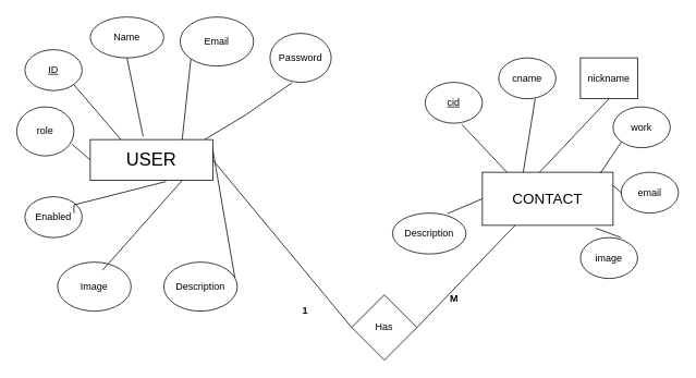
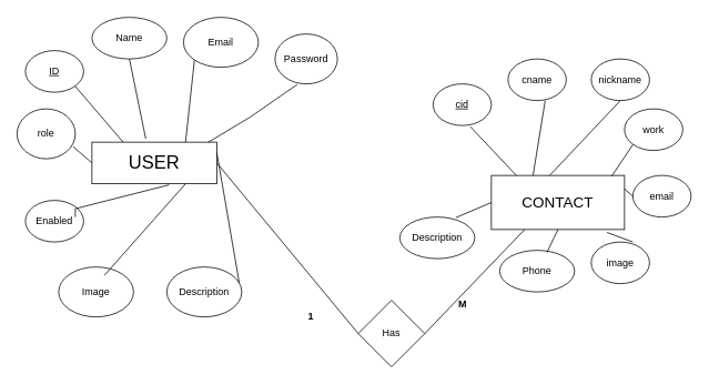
  <mxCell id="0" />
  <mxCell id="1" parent="0" />
  <mxCell id="2" value="&lt;font style=&quot;font-size: 22px;&quot;&gt;USER&lt;/font&gt;" style="rounded=0;whiteSpace=wrap;html=1;" vertex="1" parent="1"><mxGeometry x="110" y="170" width="150" height="50" as="geometry" /></mxCell>
  <mxCell id="3" value="&lt;font style=&quot;font-size: 18px;&quot;&gt;CONTACT&lt;/font&gt;" style="rounded=0;whiteSpace=wrap;html=1;" vertex="1" parent="1"><mxGeometry x="590" y="210" width="160" height="65" as="geometry" /></mxCell>
  <mxCell id="4" value="&lt;u&gt;ID&lt;/u&gt;" style="ellipse;whiteSpace=wrap;html=1;" vertex="1" parent="1"><mxGeometry x="30" y="60" width="70" height="50" as="geometry" /></mxCell>
  <mxCell id="5" value="Email" style="ellipse;whiteSpace=wrap;html=1;" vertex="1" parent="1"><mxGeometry x="220" y="20" width="90" height="60" as="geometry" /></mxCell>
  <mxCell id="6" value="Name" style="ellipse;whiteSpace=wrap;html=1;" vertex="1" parent="1"><mxGeometry x="110" y="20" width="90" height="50" as="geometry" /></mxCell>
  <mxCell id="7" value="Password" style="ellipse;whiteSpace=wrap;html=1;" vertex="1" parent="1"><mxGeometry x="330" y="40" width="75" height="60" as="geometry" /></mxCell>
  <mxCell id="8" value="Description" style="ellipse;whiteSpace=wrap;html=1;" vertex="1" parent="1"><mxGeometry x="200" y="320" width="90" height="60" as="geometry" /></mxCell>
  <mxCell id="9" value="Image" style="ellipse;whiteSpace=wrap;html=1;" vertex="1" parent="1"><mxGeometry x="70" y="320" width="90" height="60" as="geometry" /></mxCell>
  <mxCell id="10" value="role" style="ellipse;whiteSpace=wrap;html=1;" vertex="1" parent="1"><mxGeometry y="130" width="70" height="60" as="geometry" x="20" /></mxCell>
  <mxCell id="11" value="Enabled" style="ellipse;whiteSpace=wrap;html=1;" vertex="1" parent="1"><mxGeometry x="30" y="240" width="70" height="50" as="geometry" /></mxCell>
  <mxCell id="12" value="" style="endArrow=none;html=1;rounded=0;exitX=0.5;exitY=1;exitDx=0;exitDy=0;entryX=0.431;entryY=-0.08;entryDx=0;entryDy=0;entryPerimeter=0;" edge="1" parent="1" source="6" target="2"><mxGeometry width="50" height="50" relative="1" as="geometry"><mxPoint x="400" y="220" as="sourcePoint" /><mxPoint x="450" y="170" as="targetPoint" /></mxGeometry></mxCell>
  <mxCell id="13" value="" style="endArrow=none;html=1;rounded=0;exitX=0;exitY=1;exitDx=0;exitDy=0;entryX=0.75;entryY=0;entryDx=0;entryDy=0;" edge="1" parent="1" source="5" target="2"><mxGeometry width="50" height="50" relative="1" as="geometry"><mxPoint x="400" y="220" as="sourcePoint" /><mxPoint x="450" y="170" as="targetPoint" /></mxGeometry></mxCell>
  <mxCell id="14" value="" style="endArrow=none;html=1;rounded=0;exitX=0.356;exitY=1.011;exitDx=0;exitDy=0;exitPerimeter=0;" edge="1" parent="1" source="7"><mxGeometry width="50" height="50" relative="1" as="geometry"><mxPoint x="243" y="81" as="sourcePoint" /><mxPoint x="250" y="170" as="targetPoint" /><Array as="points"><mxPoint x="300" y="140" /></Array></mxGeometry></mxCell>
  <mxCell id="15" value="" style="endArrow=none;html=1;rounded=0;entryX=0.618;entryY=1.027;entryDx=0;entryDy=0;entryPerimeter=0;" edge="1" parent="1" target="2"><mxGeometry width="50" height="50" relative="1" as="geometry"><mxPoint x="90" y="260" as="sourcePoint" /><mxPoint x="260" y="180" as="targetPoint" /><Array as="points"><mxPoint x="90" y="250" /></Array></mxGeometry></mxCell>
  <mxCell id="16" value="" style="endArrow=none;html=1;rounded=0;exitX=1;exitY=0;exitDx=0;exitDy=0;entryX=1;entryY=0.25;entryDx=0;entryDy=0;" edge="1" parent="1" target="2"><mxGeometry width="50" height="50" relative="1" as="geometry"><mxPoint x="287" y="339" as="sourcePoint" /><mxPoint x="270" y="190" as="targetPoint" /><Array as="points" /></mxGeometry></mxCell>
  <mxCell id="17" value="" style="endArrow=none;html=1;rounded=0;exitX=0.5;exitY=0;exitDx=0;exitDy=0;entryX=0.75;entryY=1;entryDx=0;entryDy=0;" edge="1" parent="1" target="2"><mxGeometry width="50" height="50" relative="1" as="geometry"><mxPoint x="125" y="330" as="sourcePoint" /><mxPoint x="213" y="231" as="targetPoint" /><Array as="points" /></mxGeometry></mxCell>
  <mxCell id="18" value="" style="endArrow=none;html=1;rounded=0;exitX=1;exitY=1;exitDx=0;exitDy=0;entryX=0.25;entryY=0;entryDx=0;entryDy=0;" edge="1" parent="1" source="4" target="2"><mxGeometry width="50" height="50" relative="1" as="geometry"><mxPoint x="400" y="220" as="sourcePoint" /><mxPoint x="450" y="170" as="targetPoint" /></mxGeometry></mxCell>
  <mxCell id="19" value="" style="endArrow=none;html=1;rounded=0;exitX=0.962;exitY=0.756;exitDx=0;exitDy=0;exitPerimeter=0;entryX=0;entryY=0.5;entryDx=0;entryDy=0;" edge="1" parent="1" source="10" target="2"><mxGeometry width="50" height="50" relative="1" as="geometry"><mxPoint x="400" y="220" as="sourcePoint" /><mxPoint x="450" y="170" as="targetPoint" /></mxGeometry></mxCell>
  <mxCell id="20" value="&lt;u&gt;cid&lt;/u&gt;" style="ellipse;whiteSpace=wrap;html=1;" vertex="1" parent="1"><mxGeometry x="520" y="100" width="70" height="50" as="geometry" /></mxCell>
  <mxCell id="21" value="cname" style="ellipse;whiteSpace=wrap;html=1;" vertex="1" parent="1"><mxGeometry x="610" y="70" width="70" height="50" as="geometry" /></mxCell>
- <mxCell id="22" value="nickname" style="whiteSpace=wrap;html=1;rounded=0;" vertex="1" parent="1"><mxGeometry x="710" y="70" width="70" height="50" as="geometry" /></mxCell>
+ <mxCell id="22" value="nickname" style="ellipse;whiteSpace=wrap;html=1;" vertex="1" parent="1"><mxGeometry x="710" y="70" width="70" height="50" as="geometry" /></mxCell>
  <mxCell id="23" value="work" style="ellipse;whiteSpace=wrap;html=1;" vertex="1" parent="1"><mxGeometry x="750" y="130" width="70" height="50" as="geometry" /></mxCell>
  <mxCell id="24" value="email" style="ellipse;whiteSpace=wrap;html=1;" vertex="1" parent="1"><mxGeometry x="760" y="210" width="70" height="50" as="geometry" /></mxCell>
  <mxCell id="25" value="image" style="ellipse;whiteSpace=wrap;html=1;" vertex="1" parent="1"><mxGeometry x="710" y="290" width="70" height="50" as="geometry" /></mxCell>
+ <mxCell id="26" value="Phone" style="ellipse;whiteSpace=wrap;html=1;" vertex="1" parent="1"><mxGeometry x="600" y="300" width="90" height="50" as="geometry" /></mxCell>
  <mxCell id="27" value="Description" style="ellipse;whiteSpace=wrap;html=1;" vertex="1" parent="1"><mxGeometry x="480" y="260" width="90" height="50" as="geometry" /></mxCell>
  <mxCell id="28" value="" style="endArrow=none;html=1;rounded=0;entryX=0.638;entryY=1.027;entryDx=0;entryDy=0;entryPerimeter=0;exitX=0.188;exitY=0;exitDx=0;exitDy=0;exitPerimeter=0;" edge="1" parent="1" source="3" target="20"><mxGeometry width="50" height="50" relative="1" as="geometry"><mxPoint x="410" y="220" as="sourcePoint" /><mxPoint x="460" y="170" as="targetPoint" /></mxGeometry></mxCell>
  <mxCell id="29" value="" style="endArrow=none;html=1;rounded=0;entryX=0.638;entryY=1;entryDx=0;entryDy=0;entryPerimeter=0;exitX=0.313;exitY=0;exitDx=0;exitDy=0;exitPerimeter=0;" edge="1" parent="1" source="3" target="21"><mxGeometry width="50" height="50" relative="1" as="geometry"><mxPoint x="630" y="220" as="sourcePoint" /><mxPoint x="575" y="161" as="targetPoint" /></mxGeometry></mxCell>
  <mxCell id="30" value="" style="endArrow=none;html=1;rounded=0;entryX=0.5;entryY=1;entryDx=0;entryDy=0;exitX=0.438;exitY=0;exitDx=0;exitDy=0;exitPerimeter=0;" edge="1" parent="1" source="3" target="22"><mxGeometry width="50" height="50" relative="1" as="geometry"><mxPoint x="650" y="220" as="sourcePoint" /><mxPoint x="665" y="130" as="targetPoint" /><Array as="points" /></mxGeometry></mxCell>
  <mxCell id="31" value="" style="endArrow=none;html=1;rounded=0;entryX=0;entryY=1;entryDx=0;entryDy=0;exitX=0.904;exitY=0.013;exitDx=0;exitDy=0;exitPerimeter=0;" edge="1" parent="1" source="3" target="23"><mxGeometry width="50" height="50" relative="1" as="geometry"><mxPoint x="670" y="220" as="sourcePoint" /><mxPoint x="755" y="130" as="targetPoint" /><Array as="points" /></mxGeometry></mxCell>
  <mxCell id="32" value="" style="endArrow=none;html=1;rounded=0;entryX=0;entryY=0.5;entryDx=0;entryDy=0;exitX=1;exitY=0.25;exitDx=0;exitDy=0;" edge="1" parent="1" source="3" target="24"><mxGeometry width="50" height="50" relative="1" as="geometry"><mxPoint x="745" y="221" as="sourcePoint" /><mxPoint x="770" y="183" as="targetPoint" /><Array as="points" /></mxGeometry></mxCell>
  <mxCell id="33" value="" style="endArrow=none;html=1;rounded=0;exitX=0.748;exitY=0.013;exitDx=0;exitDy=0;exitPerimeter=0;entryX=0;entryY=0.5;entryDx=0;entryDy=0;" edge="1" parent="1" source="27" target="3"><mxGeometry width="50" height="50" relative="1" as="geometry"><mxPoint x="410" y="220" as="sourcePoint" /><mxPoint x="460" y="170" as="targetPoint" /><Array as="points" /></mxGeometry></mxCell>
+ <mxCell id="34" value="" style="endArrow=none;html=1;rounded=0;exitX=0.63;exitY=0.053;exitDx=0;exitDy=0;exitPerimeter=0;entryX=0.5;entryY=1;entryDx=0;entryDy=0;" edge="1" parent="1" source="26" target="3"><mxGeometry width="50" height="50" relative="1" as="geometry"><mxPoint x="410" y="220" as="sourcePoint" /><mxPoint x="460" y="170" as="targetPoint" /></mxGeometry></mxCell>
  <mxCell id="35" value="" style="endArrow=none;html=1;rounded=0;exitX=0.714;exitY=0;exitDx=0;exitDy=0;exitPerimeter=0;entryX=0.867;entryY=1.053;entryDx=0;entryDy=0;entryPerimeter=0;" edge="1" parent="1" source="25" target="3"><mxGeometry width="50" height="50" relative="1" as="geometry"><mxPoint x="410" y="220" as="sourcePoint" /><mxPoint x="460" y="170" as="targetPoint" /></mxGeometry></mxCell>
  <mxCell id="36" value="Has" style="rhombus;whiteSpace=wrap;html=1;" vertex="1" parent="1"><mxGeometry x="430" y="360" width="80" height="80" as="geometry" /></mxCell>
  <mxCell id="37" value="" style="endArrow=none;html=1;rounded=0;exitX=1;exitY=0.5;exitDx=0;exitDy=0;entryX=0;entryY=0.5;entryDx=0;entryDy=0;" edge="1" parent="1" source="2" target="36"><mxGeometry width="50" height="50" relative="1" as="geometry"><mxPoint x="410" y="220" as="sourcePoint" /><mxPoint x="460" y="170" as="targetPoint" /></mxGeometry></mxCell>
  <mxCell id="38" value="" style="endArrow=none;html=1;rounded=0;entryX=0.25;entryY=1;entryDx=0;entryDy=0;exitX=1;exitY=0.5;exitDx=0;exitDy=0;" edge="1" parent="1" source="36" target="3"><mxGeometry width="50" height="50" relative="1" as="geometry"><mxPoint x="410" y="220" as="sourcePoint" /><mxPoint x="460" y="170" as="targetPoint" /></mxGeometry></mxCell>
  <mxCell id="39" value="&lt;b&gt;1&lt;/b&gt;" style="text;html=1;align=center;verticalAlign=middle;resizable=0;points=[];autosize=1;strokeColor=none;fillColor=none;" vertex="1" parent="1"><mxGeometry x="357.5" y="365" width="30" height="30" as="geometry" /></mxCell>
  <mxCell id="40" value="&lt;b&gt;M&lt;/b&gt;" style="text;html=1;align=center;verticalAlign=middle;resizable=0;points=[];autosize=1;strokeColor=none;fillColor=none;" vertex="1" parent="1"><mxGeometry x="540" y="350" width="30" height="30" as="geometry" /></mxCell>
